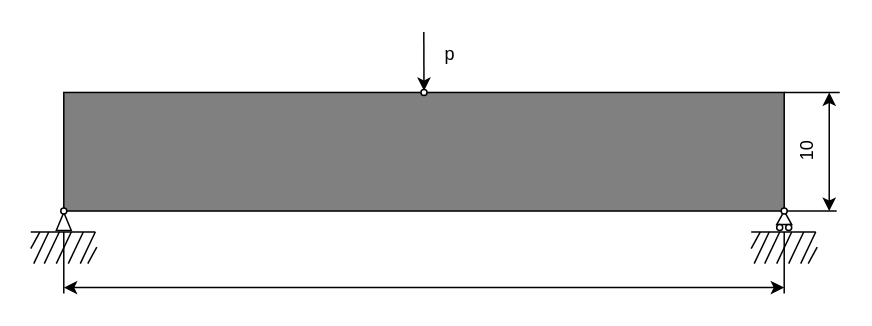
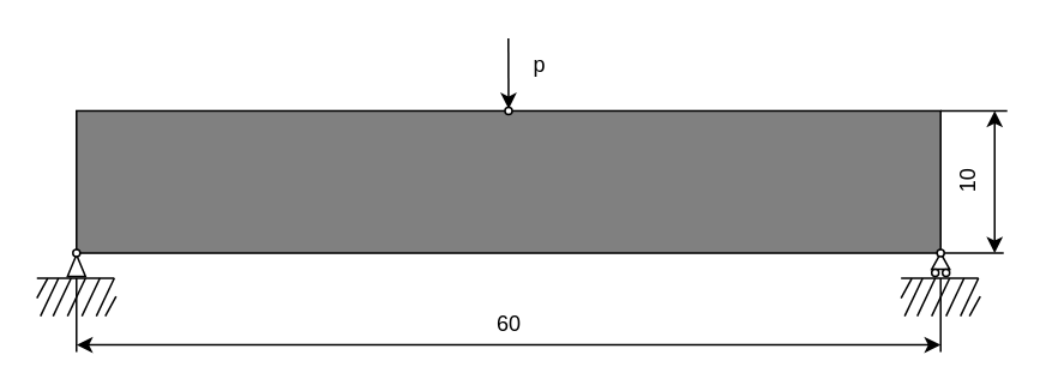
  <mxCell id="0" />
  <mxCell id="1" parent="0" />
  <mxCell id="2" value="" style="triangle;whiteSpace=wrap;html=1;direction=north;strokeWidth=1;" parent="1" vertex="1"><mxGeometry x="517" y="140" width="10" height="9" as="geometry" /></mxCell>
  <mxCell id="3" value="" style="rounded=0;whiteSpace=wrap;html=1;fillStyle=auto;fillColor=#808080;" parent="1" vertex="1"><mxGeometry x="42" y="61" width="480" height="79" as="geometry" /></mxCell>
  <mxCell id="4" value="" style="endArrow=none;html=1;rounded=0;" parent="1" edge="1"><mxGeometry width="50" height="50" relative="1" as="geometry"><mxPoint x="557" y="140" as="sourcePoint" /><mxPoint x="522" y="140" as="targetPoint" /></mxGeometry></mxCell>
  <mxCell id="5" value="" style="endArrow=classic;html=1;rounded=0;exitX=0.122;exitY=-0.045;exitDx=0;exitDy=0;exitPerimeter=0;" parent="1" edge="1"><mxGeometry width="50" height="50" relative="1" as="geometry"><mxPoint x="281.88" y="20.65" as="sourcePoint" /><mxPoint x="282" y="60" as="targetPoint" /></mxGeometry></mxCell>
  <mxCell id="6" value="" style="ellipse;whiteSpace=wrap;html=1;aspect=fixed;strokeWidth=1;" parent="1" vertex="1"><mxGeometry x="520" y="138" width="4" height="4" as="geometry" /></mxCell>
  <mxCell id="7" value="" style="endArrow=none;html=1;rounded=0;" parent="1" edge="1"><mxGeometry width="50" height="50" relative="1" as="geometry"><mxPoint x="512" y="154" as="sourcePoint" /><mxPoint x="502" y="175" as="targetPoint" /></mxGeometry></mxCell>
  <mxCell id="8" value="" style="endArrow=none;html=1;rounded=0;" parent="1" edge="1"><mxGeometry width="50" height="50" relative="1" as="geometry"><mxPoint x="543" y="154" as="sourcePoint" /><mxPoint x="500" y="154" as="targetPoint" /></mxGeometry></mxCell>
  <mxCell id="9" value="" style="endArrow=none;html=1;rounded=0;" parent="1" edge="1"><mxGeometry width="50" height="50" relative="1" as="geometry"><mxPoint x="519" y="154" as="sourcePoint" /><mxPoint x="509" y="175" as="targetPoint" /></mxGeometry></mxCell>
  <mxCell id="10" value="" style="endArrow=none;html=1;rounded=0;" parent="1" edge="1"><mxGeometry width="50" height="50" relative="1" as="geometry"><mxPoint x="527" y="154" as="sourcePoint" /><mxPoint x="517" y="175" as="targetPoint" /></mxGeometry></mxCell>
  <mxCell id="11" value="" style="endArrow=none;html=1;rounded=0;" parent="1" edge="1"><mxGeometry width="50" height="50" relative="1" as="geometry"><mxPoint x="535" y="154" as="sourcePoint" /><mxPoint x="525" y="175" as="targetPoint" /></mxGeometry></mxCell>
  <mxCell id="12" value="" style="endArrow=none;html=1;rounded=0;startSize=6;" parent="1" edge="1"><mxGeometry width="50" height="50" relative="1" as="geometry"><mxPoint x="506" y="154" as="sourcePoint" /><mxPoint x="500" y="165" as="targetPoint" /></mxGeometry></mxCell>
  <mxCell id="13" value="" style="endArrow=none;html=1;rounded=0;" parent="1" edge="1"><mxGeometry width="50" height="50" relative="1" as="geometry"><mxPoint x="543" y="154" as="sourcePoint" /><mxPoint x="533" y="175" as="targetPoint" /></mxGeometry></mxCell>
  <mxCell id="14" value="" style="endArrow=none;html=1;rounded=0;startSize=6;" parent="1" edge="1"><mxGeometry width="50" height="50" relative="1" as="geometry"><mxPoint x="544" y="164" as="sourcePoint" /><mxPoint x="538" y="175" as="targetPoint" /></mxGeometry></mxCell>
  <mxCell id="15" value="" style="ellipse;whiteSpace=wrap;html=1;aspect=fixed;strokeWidth=1;" parent="1" vertex="1"><mxGeometry x="517" y="149" width="4" height="4" as="geometry" /></mxCell>
  <mxCell id="16" value="" style="ellipse;whiteSpace=wrap;html=1;aspect=fixed;strokeWidth=1;" parent="1" vertex="1"><mxGeometry x="523" y="149" width="4" height="4" as="geometry" /></mxCell>
  <mxCell id="17" value="" style="endArrow=none;html=1;rounded=0;" parent="1" edge="1"><mxGeometry width="50" height="50" relative="1" as="geometry"><mxPoint x="522" y="195" as="sourcePoint" /><mxPoint x="522" y="154" as="targetPoint" /></mxGeometry></mxCell>
  <mxCell id="18" value="" style="endArrow=classic;startArrow=classic;html=1;rounded=0;" parent="1" edge="1"><mxGeometry width="50" height="50" relative="1" as="geometry"><mxPoint x="42" y="191" as="sourcePoint" /><mxPoint x="522" y="191" as="targetPoint" /></mxGeometry></mxCell>
+ <mxCell id="19" value="60" style="text;html=1;align=center;verticalAlign=middle;resizable=0;points=[];autosize=1;strokeColor=none;fillColor=none;" parent="1" vertex="1"><mxGeometry x="262" y="165" width="40" height="30" as="geometry" /></mxCell>
  <mxCell id="20" value="" style="endArrow=none;html=1;rounded=0;" parent="1" edge="1"><mxGeometry width="50" height="50" relative="1" as="geometry"><mxPoint x="559" y="61" as="sourcePoint" /><mxPoint x="522" y="61" as="targetPoint" /></mxGeometry></mxCell>
  <mxCell id="21" value="" style="endArrow=classic;startArrow=classic;html=1;rounded=0;" parent="1" edge="1"><mxGeometry width="50" height="50" relative="1" as="geometry"><mxPoint x="552" y="140" as="sourcePoint" /><mxPoint x="552" y="61" as="targetPoint" /></mxGeometry></mxCell>
  <mxCell id="22" value="10" style="text;html=1;align=center;verticalAlign=middle;resizable=0;points=[];autosize=1;strokeColor=none;fillColor=none;rotation=270;" parent="1" vertex="1"><mxGeometry x="517" y="85.5" width="40" height="30" as="geometry" /></mxCell>
  <mxCell id="23" value="" style="ellipse;whiteSpace=wrap;html=1;aspect=fixed;strokeWidth=1;direction=south;" parent="1" vertex="1"><mxGeometry x="280" y="59" width="4" height="4" as="geometry" /></mxCell>
  <mxCell id="24" value="" style="group" parent="1" vertex="1" connectable="0"><mxGeometry x="20" y="141" width="44" height="34" as="geometry" /></mxCell>
  <mxCell id="25" value="" style="triangle;whiteSpace=wrap;html=1;direction=north;strokeWidth=1;" parent="24" vertex="1"><mxGeometry x="17" width="10" height="12" as="geometry" /></mxCell>
  <mxCell id="26" value="" style="endArrow=none;html=1;rounded=0;" parent="24" edge="1"><mxGeometry width="50" height="50" relative="1" as="geometry"><mxPoint x="12" y="13" as="sourcePoint" /><mxPoint x="2" y="34" as="targetPoint" /></mxGeometry></mxCell>
  <mxCell id="27" value="" style="endArrow=none;html=1;rounded=0;" parent="24" edge="1"><mxGeometry width="50" height="50" relative="1" as="geometry"><mxPoint x="43" y="13" as="sourcePoint" /><mxPoint y="13" as="targetPoint" /></mxGeometry></mxCell>
  <mxCell id="28" value="" style="endArrow=none;html=1;rounded=0;" parent="24" edge="1"><mxGeometry width="50" height="50" relative="1" as="geometry"><mxPoint x="19" y="13" as="sourcePoint" /><mxPoint x="9" y="34" as="targetPoint" /></mxGeometry></mxCell>
  <mxCell id="29" value="" style="endArrow=none;html=1;rounded=0;" parent="24" edge="1"><mxGeometry width="50" height="50" relative="1" as="geometry"><mxPoint x="27" y="13" as="sourcePoint" /><mxPoint x="17" y="34" as="targetPoint" /></mxGeometry></mxCell>
  <mxCell id="30" value="" style="endArrow=none;html=1;rounded=0;" parent="24" edge="1"><mxGeometry width="50" height="50" relative="1" as="geometry"><mxPoint x="35" y="13" as="sourcePoint" /><mxPoint x="25" y="34" as="targetPoint" /></mxGeometry></mxCell>
  <mxCell id="31" value="" style="endArrow=none;html=1;rounded=0;startSize=6;" parent="24" edge="1"><mxGeometry width="50" height="50" relative="1" as="geometry"><mxPoint x="6" y="13" as="sourcePoint" /><mxPoint y="24" as="targetPoint" /></mxGeometry></mxCell>
  <mxCell id="32" value="" style="endArrow=none;html=1;rounded=0;" parent="24" edge="1"><mxGeometry width="50" height="50" relative="1" as="geometry"><mxPoint x="43" y="13" as="sourcePoint" /><mxPoint x="33" y="34" as="targetPoint" /></mxGeometry></mxCell>
  <mxCell id="33" value="" style="endArrow=none;html=1;rounded=0;startSize=6;" parent="24" edge="1"><mxGeometry width="50" height="50" relative="1" as="geometry"><mxPoint x="44" y="23" as="sourcePoint" /><mxPoint x="38" y="34" as="targetPoint" /></mxGeometry></mxCell>
  <mxCell id="34" value="" style="ellipse;whiteSpace=wrap;html=1;aspect=fixed;strokeWidth=1;direction=south;" parent="1" vertex="1"><mxGeometry x="40" y="138" width="4" height="4" as="geometry" /></mxCell>
  <mxCell id="35" value="" style="endArrow=none;html=1;rounded=0;" parent="1" edge="1"><mxGeometry width="50" height="50" relative="1" as="geometry"><mxPoint x="42" y="195" as="sourcePoint" /><mxPoint x="42" y="154" as="targetPoint" /></mxGeometry></mxCell>
  <mxCell id="36" value="p" style="text;html=1;align=center;verticalAlign=middle;resizable=0;points=[];autosize=1;strokeColor=none;fillColor=none;" parent="1" vertex="1"><mxGeometry x="284" y="21" width="30" height="30" as="geometry" /></mxCell>
